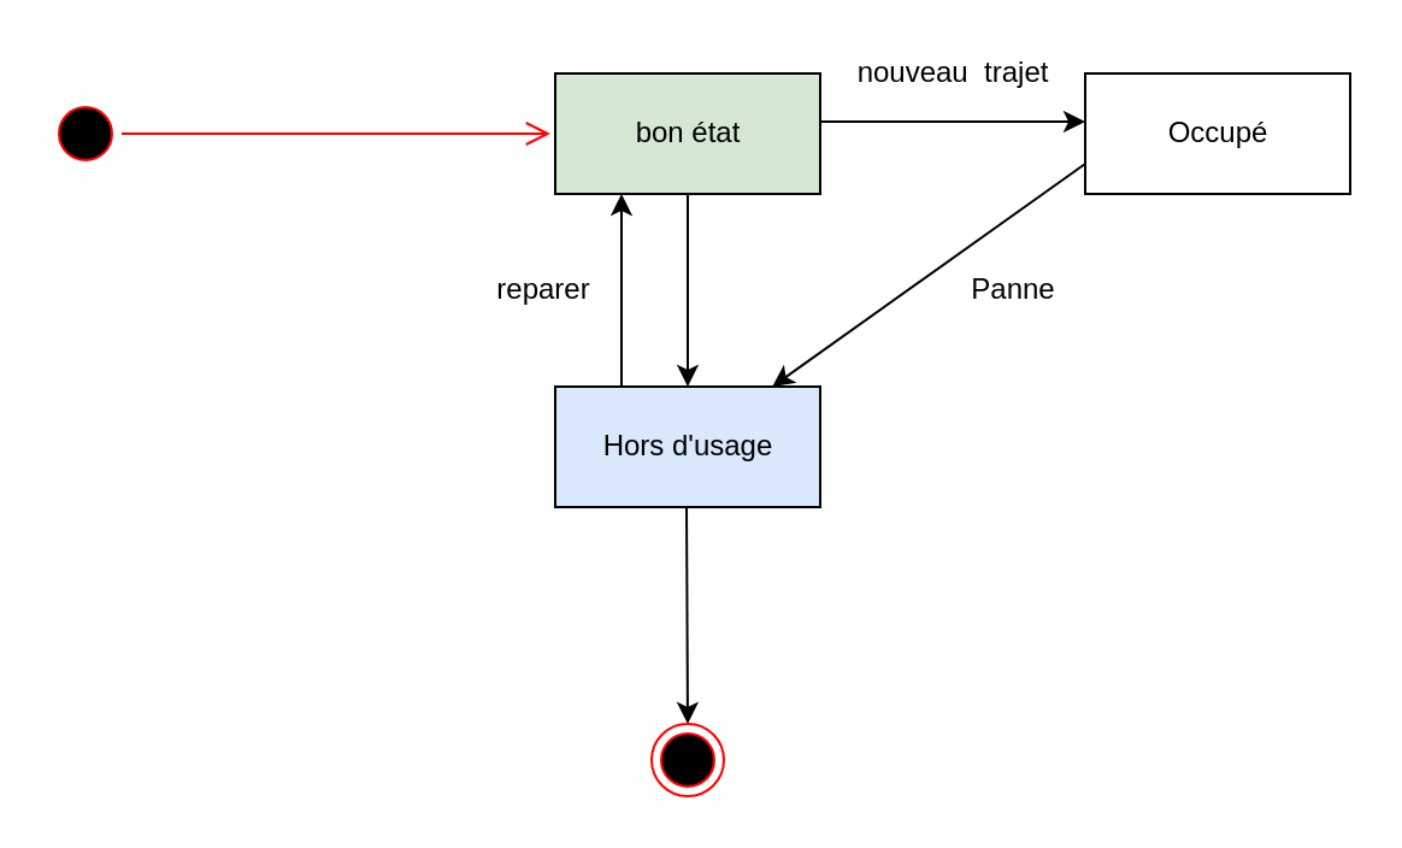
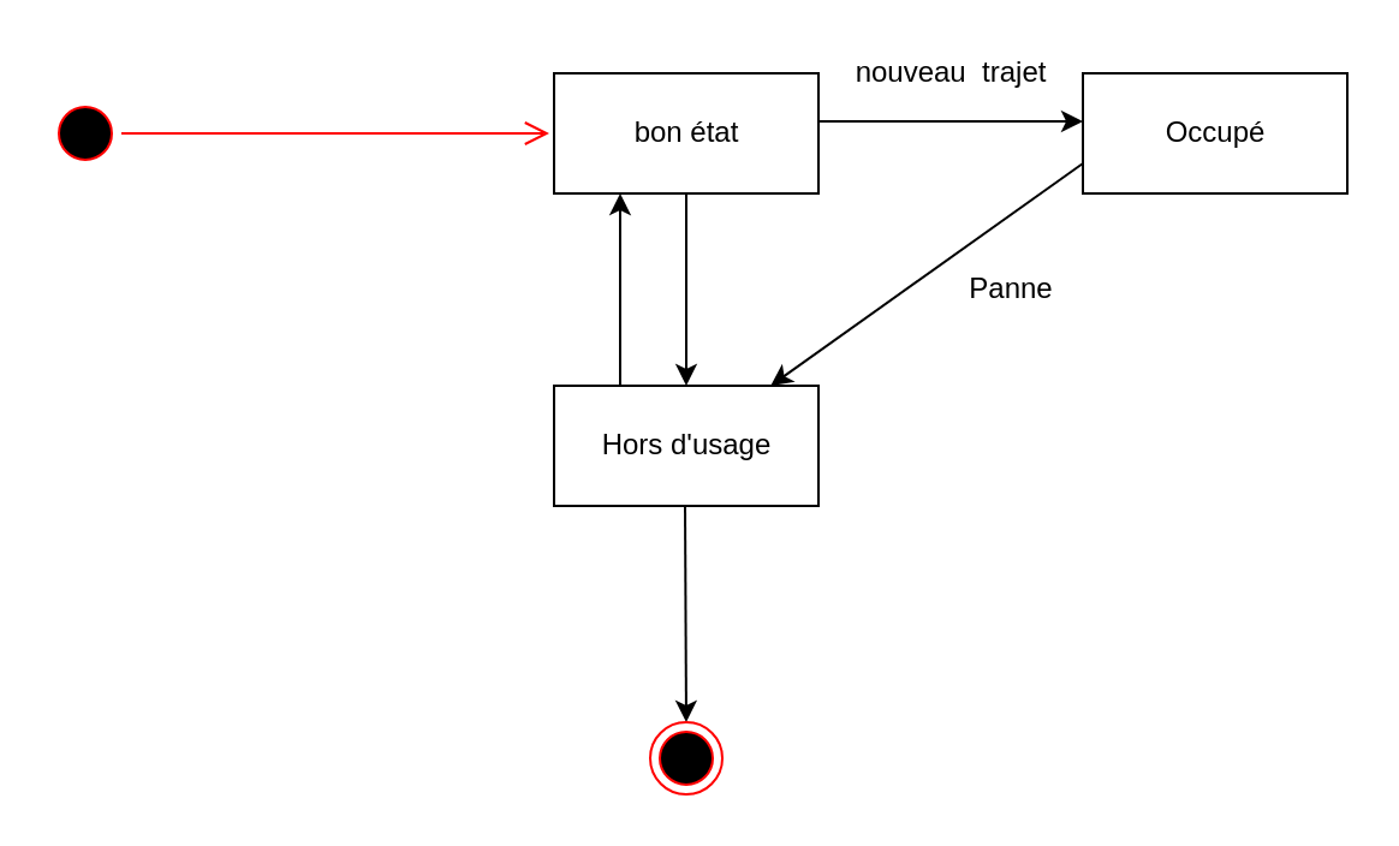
  <mxCell id="0" />
  <mxCell id="1" parent="0" />
  <mxCell id="2" value="" style="ellipse;html=1;shape=startState;fillColor=#000000;strokeColor=#ff0000;" vertex="1" parent="1"><mxGeometry x="20" y="40" width="30" height="30" as="geometry" /></mxCell>
  <mxCell id="3" value="" style="edgeStyle=orthogonalEdgeStyle;html=1;verticalAlign=bottom;endArrow=open;endSize=8;strokeColor=#ff0000;rounded=0;" edge="1" source="2" parent="1"><mxGeometry relative="1" as="geometry"><mxPoint x="228" y="55" as="targetPoint" /></mxGeometry></mxCell>
- <mxCell id="4" value="bon état" style="html=1;fillColor=#d5e8d4;" vertex="1" parent="1"><mxGeometry x="230" y="30" width="110" height="50" as="geometry" /></mxCell>
+ <mxCell id="4" value="bon état" style="html=1;" vertex="1" parent="1"><mxGeometry x="230" y="30" width="110" height="50" as="geometry" /></mxCell>
  <mxCell id="5" value="" style="endArrow=classic;html=1;rounded=0;" edge="1" parent="1"><mxGeometry width="50" height="50" relative="1" as="geometry"><mxPoint x="380" y="50" as="sourcePoint" /><mxPoint x="450" y="50" as="targetPoint" /><Array as="points"><mxPoint x="340" y="50" /><mxPoint x="410" y="50" /></Array></mxGeometry></mxCell>
  <mxCell id="6" value="" style="endArrow=classic;html=1;rounded=0;exitX=0;exitY=0.75;exitDx=0;exitDy=0;" edge="1" parent="1" source="7" target="11"><mxGeometry width="50" height="50" relative="1" as="geometry"><mxPoint x="450" y="70" as="sourcePoint" /><mxPoint x="430" y="-20" as="targetPoint" /></mxGeometry></mxCell>
  <mxCell id="7" value="Occupé" style="html=1;" vertex="1" parent="1"><mxGeometry x="450" y="30" width="110" height="50" as="geometry" /></mxCell>
  <mxCell id="8" value="nouveau&amp;nbsp; trajet" style="text;html=1;align=center;verticalAlign=middle;resizable=0;points=[];autosize=1;strokeColor=none;fillColor=none;" vertex="1" parent="1"><mxGeometry x="350" y="20" width="90" height="20" as="geometry" /></mxCell>
  <mxCell id="9" value="" style="endArrow=classic;html=1;rounded=0;entryX=0.25;entryY=1;entryDx=0;entryDy=0;exitX=0.25;exitY=0;exitDx=0;exitDy=0;" edge="1" parent="1" source="11" target="4"><mxGeometry width="50" height="50" relative="1" as="geometry"><mxPoint x="258" y="150" as="sourcePoint" /><mxPoint x="290" y="100" as="targetPoint" /></mxGeometry></mxCell>
  <mxCell id="10" value="" style="endArrow=classic;html=1;rounded=0;exitX=0.5;exitY=1;exitDx=0;exitDy=0;entryX=0.5;entryY=0;entryDx=0;entryDy=0;" edge="1" parent="1" source="4" target="11"><mxGeometry width="50" height="50" relative="1" as="geometry"><mxPoint x="268" y="160" as="sourcePoint" /><mxPoint x="330" y="110" as="targetPoint" /></mxGeometry></mxCell>
- <mxCell id="11" value="Hors d'usage" style="html=1;fillColor=#dae8fc;" vertex="1" parent="1"><mxGeometry x="230" y="160" width="110" height="50" as="geometry" /></mxCell>
- <mxCell id="12" value="reparer" style="text;html=1;align=center;verticalAlign=middle;resizable=0;points=[];autosize=1;strokeColor=none;fillColor=none;" vertex="1" parent="1"><mxGeometry x="200" y="110" width="50" height="20" as="geometry" /></mxCell>
+ <mxCell id="11" value="Hors d'usage" style="html=1;" vertex="1" parent="1"><mxGeometry x="230" y="160" width="110" height="50" as="geometry" /></mxCell>
  <mxCell id="13" value="Panne" style="text;html=1;align=center;verticalAlign=middle;resizable=0;points=[];autosize=1;strokeColor=none;fillColor=none;" vertex="1" parent="1"><mxGeometry x="395" y="110" width="50" height="20" as="geometry" /></mxCell>
  <mxCell id="14" value="" style="endArrow=classic;html=1;rounded=0;exitX=0.5;exitY=1;exitDx=0;exitDy=0;entryX=0.5;entryY=0;entryDx=0;entryDy=0;" edge="1" parent="1" target="15"><mxGeometry width="50" height="50" relative="1" as="geometry"><mxPoint x="284.5" y="210" as="sourcePoint" /><mxPoint x="284.5" y="290" as="targetPoint" /></mxGeometry></mxCell>
  <mxCell id="15" value="" style="ellipse;html=1;shape=endState;fillColor=#000000;strokeColor=#ff0000;" vertex="1" parent="1"><mxGeometry x="270" y="300" width="30" height="30" as="geometry" /></mxCell>
